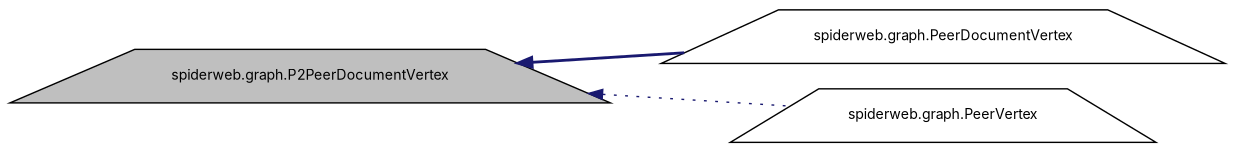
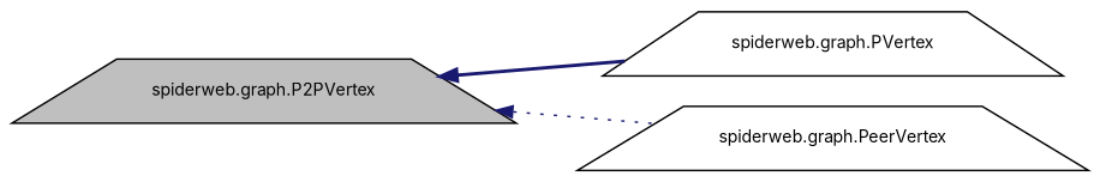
  digraph {
    fontname=Inter
    rankdir=LR
    node [color=black fillcolor=white fontname=Inter fontsize=10 shape=trapezium style=filled]
    edge [color=midnightblue dir=back fontname=Inter fontsize=10 labelfontname=Helvetica labelfontsize=10]
-   n1 [fillcolor=grey75 fontcolor=black height=0.2 label="spiderweb.graph.P2PeerDocumentVertex" width=0.4]
-   n2 [height=0.2 label="spiderweb.graph.PeerDocumentVertex" width=0.4]
+   n1 [fillcolor=grey75 fontcolor=black height=0.2 label="spiderweb.graph.P2PVertex" width=0.4]
+   n2 [height=0.2 label="spiderweb.graph.PVertex" width=0.4]
    n3 [height=0.2 label="spiderweb.graph.PeerVertex" width=0.4]
    n1 -> n2 [style=bold]
    n1 -> n3 [style=dotted]
  }
